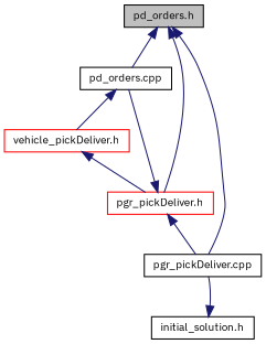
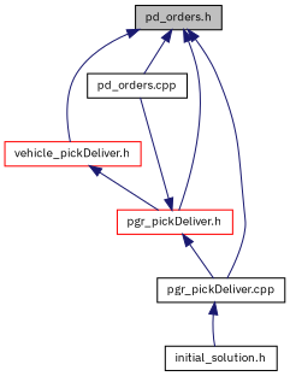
  digraph {
    fontname="IBM Plex Sans"
    node [color=black fillcolor=white fontname="IBM Plex Sans" fontsize=10 shape=record style=filled]
    edge [color=midnightblue dir=back fontname="IBM Plex Sans" fontsize=10 labelfontname=Helvetica labelfontsize=10 style=solid]
    n1 [fillcolor=grey75 fontcolor=black height=0.2 label="pd_orders.h" width=0.4]
    n2 [height=0.2 label="pd_orders.cpp" width=0.4]
    n3 [height=0.2 label="pgr_pickDeliver.cpp" width=0.4]
    n4 [color=red height=0.2 label="pgr_pickDeliver.h" width=0.4]
    n5 [color=red height=0.2 label="vehicle_pickDeliver.h" width=0.4]
    n6 [height=0.2 label="initial_solution.h" width=0.4]
    n1 -> n2
    n1 -> n3
    n1 -> n4
-   n2 -> n5
+   n1 -> n5
    n4 -> n2
    n4 -> n3
    n5 -> n4
-   n6 -> n3
+   n3 -> n6
  }
